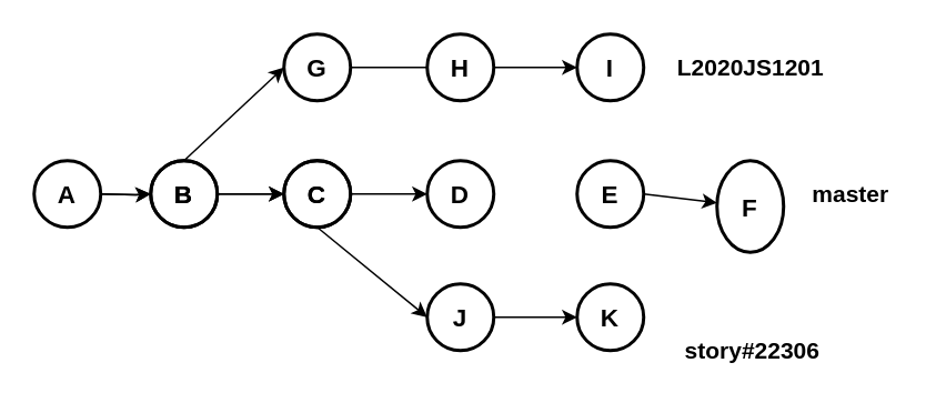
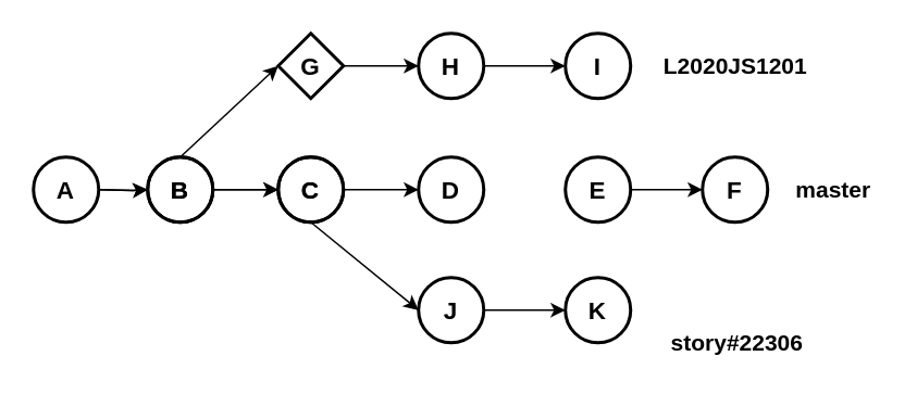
  <mxCell id="0" />
  <mxCell id="1" parent="0" />
  <mxCell id="2" value="" style="edgeStyle=orthogonalEdgeStyle;rounded=0;orthogonalLoop=1;jettySize=auto;html=1;fontColor=#000000;strokeColor=#000000;" edge="1" parent="1" target="10"><mxGeometry relative="1" as="geometry"><mxPoint x="60" y="116" as="sourcePoint" /></mxGeometry></mxCell>
  <mxCell id="3" value="" style="edgeStyle=none;rounded=0;orthogonalLoop=1;jettySize=auto;html=1;strokeColor=#000000;fontColor=#000000;" edge="1" parent="1" source="4" target="7"><mxGeometry relative="1" as="geometry" /></mxCell>
  <mxCell id="4" value="&lt;font size=&quot;1&quot;&gt;&lt;b style=&quot;font-size: 15px&quot;&gt;J&lt;/b&gt;&lt;/font&gt;" style="ellipse;whiteSpace=wrap;html=1;fillColor=none;strokeColor=#000000;strokeWidth=2;fontColor=#000000;" vertex="1" parent="1"><mxGeometry x="256" y="170" width="40" height="40" as="geometry" /></mxCell>
  <mxCell id="5" value="&lt;font size=&quot;1&quot;&gt;&lt;b style=&quot;font-size: 15px&quot;&gt;C&lt;/b&gt;&lt;/font&gt;" style="ellipse;whiteSpace=wrap;html=1;fillColor=none;strokeColor=#000000;strokeWidth=2;fontColor=#000000;" vertex="1" parent="1"><mxGeometry x="170" y="96" width="40" height="40" as="geometry" /></mxCell>
  <mxCell id="6" value="&lt;font size=&quot;1&quot;&gt;&lt;b style=&quot;font-size: 15px&quot;&gt;D&lt;/b&gt;&lt;/font&gt;" style="ellipse;whiteSpace=wrap;html=1;fillColor=none;strokeColor=#000000;strokeWidth=2;fontColor=#000000;" vertex="1" parent="1"><mxGeometry x="256" y="96" width="40" height="40" as="geometry" /></mxCell>
  <mxCell id="7" value="&lt;font size=&quot;1&quot;&gt;&lt;b style=&quot;font-size: 15px&quot;&gt;K&lt;/b&gt;&lt;/font&gt;" style="ellipse;whiteSpace=wrap;html=1;fillColor=none;strokeColor=#000000;strokeWidth=2;fontColor=#000000;" vertex="1" parent="1"><mxGeometry x="346" y="170" width="40" height="40" as="geometry" /></mxCell>
  <mxCell id="8" style="rounded=0;orthogonalLoop=1;jettySize=auto;html=1;entryX=0;entryY=0.5;entryDx=0;entryDy=0;strokeColor=#000000;fontColor=#000000;" edge="1" parent="1" source="10" target="5"><mxGeometry relative="1" as="geometry" /></mxCell>
  <mxCell id="9" style="edgeStyle=none;rounded=0;orthogonalLoop=1;jettySize=auto;html=1;strokeColor=#000000;fontColor=#000000;entryX=0;entryY=0.5;entryDx=0;entryDy=0;exitX=0.5;exitY=1;exitDx=0;exitDy=0;" edge="1" parent="1" source="16" target="4"><mxGeometry relative="1" as="geometry"><mxPoint x="150" y="156" as="targetPoint" /><mxPoint x="140" y="131" as="sourcePoint" /></mxGeometry></mxCell>
  <mxCell id="10" value="&lt;span style=&quot;font-size: 15px&quot;&gt;&lt;b&gt;B&lt;/b&gt;&lt;/span&gt;" style="ellipse;whiteSpace=wrap;html=1;fillColor=none;strokeColor=#000000;strokeWidth=2;fontColor=#000000;" vertex="1" parent="1"><mxGeometry x="90" y="96" width="40" height="40" as="geometry" /></mxCell>
  <mxCell id="11" value="&lt;font size=&quot;1&quot;&gt;&lt;b style=&quot;font-size: 15px&quot;&gt;E&lt;/b&gt;&lt;/font&gt;" style="ellipse;whiteSpace=wrap;html=1;fillColor=none;strokeColor=#000000;strokeWidth=2;fontColor=#000000;" vertex="1" parent="1"><mxGeometry x="346" y="96" width="40" height="40" as="geometry" /></mxCell>
  <mxCell id="12" value="&lt;font size=&quot;1&quot;&gt;&lt;b style=&quot;font-size: 15px&quot;&gt;A&lt;/b&gt;&lt;/font&gt;" style="ellipse;whiteSpace=wrap;html=1;fillColor=none;strokeColor=#000000;strokeWidth=2;fontColor=#000000;" vertex="1" parent="1"><mxGeometry x="20" y="96" width="40" height="40" as="geometry" /></mxCell>
  <mxCell id="13" value="" style="edgeStyle=orthogonalEdgeStyle;rounded=0;orthogonalLoop=1;jettySize=auto;html=1;fontColor=#000000;strokeColor=#000000;" edge="1" parent="1" target="18"><mxGeometry relative="1" as="geometry"><mxPoint x="60" y="116" as="sourcePoint" /></mxGeometry></mxCell>
  <mxCell id="14" style="rounded=0;orthogonalLoop=1;jettySize=auto;html=1;strokeColor=#000000;entryX=0;entryY=0.5;entryDx=0;entryDy=0;exitX=0.5;exitY=0;exitDx=0;exitDy=0;" edge="1" parent="1" source="18" target="23"><mxGeometry relative="1" as="geometry"><mxPoint x="190" y="-20" as="targetPoint" /></mxGeometry></mxCell>
  <mxCell id="15" value="" style="edgeStyle=none;rounded=0;orthogonalLoop=1;jettySize=auto;html=1;strokeColor=#000000;" edge="1" parent="1" source="16" target="6"><mxGeometry relative="1" as="geometry" /></mxCell>
  <mxCell id="16" value="&lt;font size=&quot;1&quot;&gt;&lt;b style=&quot;font-size: 15px&quot;&gt;C&lt;/b&gt;&lt;/font&gt;" style="ellipse;whiteSpace=wrap;html=1;fillColor=none;strokeColor=#000000;strokeWidth=2;fontColor=#000000;" vertex="1" parent="1"><mxGeometry x="170" y="96" width="40" height="40" as="geometry" /></mxCell>
  <mxCell id="17" style="rounded=0;orthogonalLoop=1;jettySize=auto;html=1;entryX=0;entryY=0.5;entryDx=0;entryDy=0;strokeColor=#000000;fontColor=#000000;" edge="1" parent="1" source="18" target="16"><mxGeometry relative="1" as="geometry" /></mxCell>
  <mxCell id="18" value="&lt;span style=&quot;font-size: 15px&quot;&gt;&lt;b&gt;B&lt;/b&gt;&lt;/span&gt;" style="ellipse;whiteSpace=wrap;html=1;fillColor=none;strokeColor=#000000;strokeWidth=2;fontColor=#000000;" vertex="1" parent="1"><mxGeometry x="90" y="96" width="40" height="40" as="geometry" /></mxCell>
  <mxCell id="19" value="" style="edgeStyle=none;rounded=0;orthogonalLoop=1;jettySize=auto;html=1;strokeColor=#000000;" edge="1" parent="1" target="27"><mxGeometry relative="1" as="geometry"><mxPoint x="386" y="116" as="sourcePoint" /></mxGeometry></mxCell>
  <mxCell id="20" value="&lt;font color=&quot;#000000&quot; style=&quot;font-size: 14px;&quot;&gt;master&lt;/font&gt;" style="text;html=1;align=center;verticalAlign=middle;resizable=0;points=[];autosize=1;fontSize=14;fontStyle=1" vertex="1" parent="1"><mxGeometry x="480" y="106" width="60" height="20" as="geometry" /></mxCell>
  <mxCell id="21" value="&lt;font color=&quot;#000000&quot;&gt;story#22306&lt;/font&gt;" style="text;html=1;align=center;verticalAlign=middle;resizable=0;points=[];autosize=1;fontSize=14;fontStyle=1" vertex="1" parent="1"><mxGeometry x="401" y="200" width="100" height="20" as="geometry" /></mxCell>
- <mxCell id="22" value="" style="edgeStyle=none;rounded=0;orthogonalLoop=1;jettySize=auto;html=1;strokeColor=#000000;endArrow=none;" edge="1" parent="1" source="23" target="25"><mxGeometry relative="1" as="geometry" /></mxCell>
- <mxCell id="23" value="&lt;font size=&quot;1&quot;&gt;&lt;b style=&quot;font-size: 15px&quot;&gt;G&lt;/b&gt;&lt;/font&gt;" style="ellipse;whiteSpace=wrap;html=1;fillColor=none;strokeColor=#000000;strokeWidth=2;fontColor=#000000;" vertex="1" parent="1"><mxGeometry x="170" y="20" width="40" height="40" as="geometry" /></mxCell>
+ <mxCell id="22" value="" style="edgeStyle=none;rounded=0;orthogonalLoop=1;jettySize=auto;html=1;strokeColor=#000000;" edge="1" parent="1" source="23" target="25"><mxGeometry relative="1" as="geometry" /></mxCell>
+ <mxCell id="23" value="&lt;font size=&quot;1&quot;&gt;&lt;b style=&quot;font-size: 15px&quot;&gt;G&lt;/b&gt;&lt;/font&gt;" style="rhombus;whiteSpace=wrap;html=1;fillColor=none;strokeColor=#000000;strokeWidth=2;fontColor=#000000;" vertex="1" parent="1"><mxGeometry x="170" y="20" width="40" height="40" as="geometry" /></mxCell>
  <mxCell id="24" value="" style="edgeStyle=none;rounded=0;orthogonalLoop=1;jettySize=auto;html=1;strokeColor=#000000;" edge="1" parent="1" source="25" target="26"><mxGeometry relative="1" as="geometry" /></mxCell>
  <mxCell id="25" value="&lt;font size=&quot;1&quot;&gt;&lt;b style=&quot;font-size: 15px&quot;&gt;H&lt;/b&gt;&lt;/font&gt;" style="ellipse;whiteSpace=wrap;html=1;fillColor=none;strokeColor=#000000;strokeWidth=2;fontColor=#000000;" vertex="1" parent="1"><mxGeometry x="256" y="20" width="40" height="40" as="geometry" /></mxCell>
  <mxCell id="26" value="&lt;font size=&quot;1&quot;&gt;&lt;b style=&quot;font-size: 15px&quot;&gt;I&lt;/b&gt;&lt;/font&gt;" style="ellipse;whiteSpace=wrap;html=1;fillColor=none;strokeColor=#000000;strokeWidth=2;fontColor=#000000;" vertex="1" parent="1"><mxGeometry x="346" y="20" width="40" height="40" as="geometry" /></mxCell>
- <mxCell id="27" value="&lt;font size=&quot;1&quot;&gt;&lt;b style=&quot;font-size: 15px&quot;&gt;F&lt;/b&gt;&lt;/font&gt;" style="ellipse;whiteSpace=wrap;html=1;fillColor=none;strokeColor=#000000;strokeWidth=2;fontColor=#000000;" vertex="1" parent="1"><mxGeometry x="430" y="96" width="40" height="55" as="geometry" /></mxCell>
+ <mxCell id="27" value="&lt;font size=&quot;1&quot;&gt;&lt;b style=&quot;font-size: 15px&quot;&gt;F&lt;/b&gt;&lt;/font&gt;" style="ellipse;whiteSpace=wrap;html=1;fillColor=none;strokeColor=#000000;strokeWidth=2;fontColor=#000000;" vertex="1" parent="1"><mxGeometry x="430" y="96" width="40" height="40" as="geometry" /></mxCell>
  <mxCell id="28" value="&lt;font color=&quot;#000000&quot; style=&quot;font-size: 14px&quot;&gt;L2020JS1201&lt;/font&gt;" style="text;html=1;align=center;verticalAlign=middle;resizable=0;points=[];autosize=1;fontSize=14;fontStyle=1" vertex="1" parent="1"><mxGeometry x="400" y="30" width="100" height="20" as="geometry" /></mxCell>
